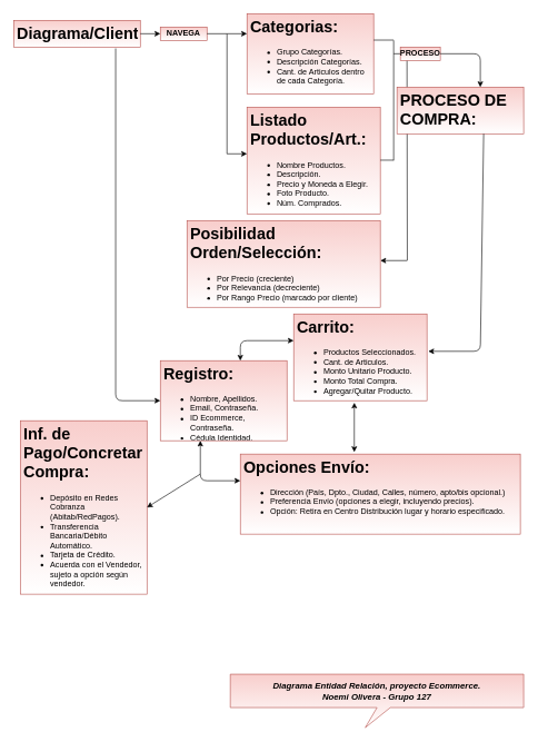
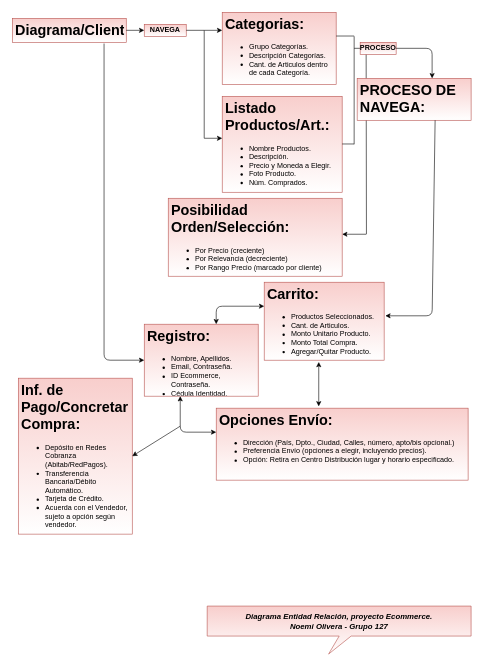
  <mxCell id="0" />
  <mxCell id="1" parent="0" />
  <mxCell id="2" value="&lt;h1&gt;Registro:&lt;/h1&gt;&lt;div&gt;&lt;ul&gt;&lt;li&gt;Nombre, Apellidos.&lt;/li&gt;&lt;li&gt;Email, Contraseña.&lt;/li&gt;&lt;li&gt;ID Ecommerce, Contraseña.&lt;/li&gt;&lt;li&gt;Cédula Identidad.&lt;/li&gt;&lt;/ul&gt;&lt;/div&gt;" style="text;html=1;strokeColor=#b85450;fillColor=#f8cecc;spacing=5;spacingTop=-20;whiteSpace=wrap;overflow=hidden;rounded=0;labelBackgroundColor=none;fontSize=12;gradientColor=#ffffff;" parent="1" vertex="1"><mxGeometry x="240" y="540" width="190" height="120" as="geometry" /></mxCell>
  <mxCell id="3" value="&lt;h1&gt;Diagrama/Cliente&lt;/h1&gt;" style="text;html=1;strokeColor=#b85450;fillColor=#f8cecc;spacing=5;spacingTop=-20;whiteSpace=wrap;overflow=hidden;rounded=0;labelBackgroundColor=none;fontSize=12;gradientColor=#ffffff;" parent="1" vertex="1"><mxGeometry x="20" y="30" width="190" height="40" as="geometry" /></mxCell>
  <mxCell id="4" value="&lt;h1&gt;Categorias:&lt;/h1&gt;&lt;div&gt;&lt;ul&gt;&lt;li&gt;Grupo Categorías.&lt;/li&gt;&lt;li&gt;Descripción Categorías.&lt;/li&gt;&lt;li&gt;Cant. de Articulos dentro de cada Categoría.&lt;/li&gt;&lt;/ul&gt;&lt;/div&gt;" style="text;html=1;strokeColor=#b85450;fillColor=#f8cecc;spacing=5;spacingTop=-20;whiteSpace=wrap;overflow=hidden;rounded=0;labelBackgroundColor=none;fontSize=12;gradientColor=#ffffff;gradientDirection=south;" parent="1" vertex="1"><mxGeometry x="370" y="20" width="190" height="120" as="geometry" /></mxCell>
  <mxCell id="5" value="&lt;h1&gt;Listado Productos/Art.:&lt;/h1&gt;&lt;div&gt;&lt;ul&gt;&lt;li&gt;Nombre Productos.&lt;/li&gt;&lt;li&gt;Descripción.&lt;/li&gt;&lt;li&gt;Precio y Moneda a Elegir.&lt;/li&gt;&lt;li&gt;Foto Producto.&lt;/li&gt;&lt;li&gt;Núm. Comprados.&lt;/li&gt;&lt;/ul&gt;&lt;/div&gt;" style="text;html=1;strokeColor=#b85450;fillColor=#f8cecc;spacing=5;spacingTop=-20;whiteSpace=wrap;overflow=hidden;rounded=0;labelBackgroundColor=none;fontSize=12;gradientColor=#ffffff;" parent="1" vertex="1"><mxGeometry x="370" y="160" width="200" height="160" as="geometry" /></mxCell>
  <mxCell id="6" value="NAVEGA" style="text;html=1;strokeColor=#b85450;fillColor=#f8cecc;align=center;verticalAlign=middle;whiteSpace=wrap;rounded=0;labelBackgroundColor=none;fontSize=12;gradientColor=#ffffff;fontStyle=1" parent="1" vertex="1"><mxGeometry x="240" y="40" width="70" height="20" as="geometry" /></mxCell>
  <mxCell id="7" value="" style="endArrow=classic;html=1;fontSize=12;" parent="1" edge="1"><mxGeometry width="50" height="50" relative="1" as="geometry"><mxPoint x="210" y="50" as="sourcePoint" /><mxPoint x="240" y="50" as="targetPoint" /></mxGeometry></mxCell>
  <mxCell id="8" value="" style="endArrow=none;html=1;fontSize=12;" parent="1" edge="1"><mxGeometry width="50" height="50" relative="1" as="geometry"><mxPoint x="310" y="50" as="sourcePoint" /><mxPoint x="340" y="50" as="targetPoint" /></mxGeometry></mxCell>
  <mxCell id="9" value="" style="endArrow=none;html=1;fontSize=12;" parent="1" edge="1"><mxGeometry width="50" height="50" relative="1" as="geometry"><mxPoint x="340" y="50" as="sourcePoint" /><mxPoint x="340" y="230" as="targetPoint" /></mxGeometry></mxCell>
  <mxCell id="10" value="" style="endArrow=classic;html=1;fontSize=12;" parent="1" edge="1"><mxGeometry width="50" height="50" relative="1" as="geometry"><mxPoint x="340" y="50" as="sourcePoint" /><mxPoint x="370" y="50" as="targetPoint" /></mxGeometry></mxCell>
  <mxCell id="11" value="" style="endArrow=classic;html=1;fontSize=12;" parent="1" edge="1"><mxGeometry width="50" height="50" relative="1" as="geometry"><mxPoint x="340" y="230" as="sourcePoint" /><mxPoint x="370" y="230" as="targetPoint" /></mxGeometry></mxCell>
  <mxCell id="12" value="" style="endArrow=none;html=1;fontSize=12;" parent="1" edge="1"><mxGeometry width="50" height="50" relative="1" as="geometry"><mxPoint x="590" y="60" as="sourcePoint" /><mxPoint x="590" y="240" as="targetPoint" /></mxGeometry></mxCell>
  <mxCell id="13" value="" style="endArrow=classic;html=1;fontSize=12;" parent="1" edge="1"><mxGeometry width="50" height="50" relative="1" as="geometry"><mxPoint x="610" y="390" as="sourcePoint" /><mxPoint x="570" y="390" as="targetPoint" /></mxGeometry></mxCell>
  <mxCell id="14" value="" style="endArrow=none;html=1;fontSize=12;" parent="1" edge="1"><mxGeometry width="50" height="50" relative="1" as="geometry"><mxPoint x="610" y="90" as="sourcePoint" /><mxPoint x="610.5" y="390" as="targetPoint" /></mxGeometry></mxCell>
  <mxCell id="15" value="" style="endArrow=none;html=1;fontSize=12;" parent="1" edge="1"><mxGeometry width="50" height="50" relative="1" as="geometry"><mxPoint x="590" y="80" as="sourcePoint" /><mxPoint x="600" y="80" as="targetPoint" /></mxGeometry></mxCell>
  <mxCell id="16" value="&lt;h1&gt;Posibilidad Orden/Selección:&lt;/h1&gt;&lt;div&gt;&lt;ul&gt;&lt;li&gt;Por Precio (creciente)&lt;/li&gt;&lt;li&gt;Por Relevancia (decreciente)&lt;/li&gt;&lt;li&gt;Por Rango Precio (marcado por cliente)&amp;nbsp;&lt;/li&gt;&lt;/ul&gt;&lt;/div&gt;&lt;div&gt;&lt;br&gt;&lt;/div&gt;" style="text;html=1;strokeColor=#b85450;fillColor=#f8cecc;spacing=5;spacingTop=-20;whiteSpace=wrap;overflow=hidden;rounded=0;labelBackgroundColor=none;fontSize=12;gradientColor=#ffffff;" parent="1" vertex="1"><mxGeometry x="280" y="330" width="290" height="130" as="geometry" /></mxCell>
  <mxCell id="17" value="" style="endArrow=none;html=1;fontSize=12;" parent="1" edge="1"><mxGeometry width="50" height="50" relative="1" as="geometry"><mxPoint x="570" y="239.5" as="sourcePoint" /><mxPoint x="590" y="239.5" as="targetPoint" /></mxGeometry></mxCell>
  <mxCell id="18" value="" style="endArrow=none;html=1;fontSize=12;" parent="1" edge="1"><mxGeometry width="50" height="50" relative="1" as="geometry"><mxPoint x="560" y="59.5" as="sourcePoint" /><mxPoint x="590" y="59.5" as="targetPoint" /></mxGeometry></mxCell>
  <mxCell id="19" value="&lt;h1&gt;Carrito:&lt;/h1&gt;&lt;div&gt;&lt;ul&gt;&lt;li&gt;Productos Seleccionados.&lt;/li&gt;&lt;li&gt;Cant. de Articulos.&lt;/li&gt;&lt;li&gt;Monto Unitario Producto.&lt;/li&gt;&lt;li&gt;Monto Total Compra.&lt;/li&gt;&lt;li&gt;Agregar/Quitar Producto.&lt;/li&gt;&lt;/ul&gt;&lt;/div&gt;" style="text;html=1;strokeColor=#b85450;fillColor=#f8cecc;spacing=5;spacingTop=-20;whiteSpace=wrap;overflow=hidden;rounded=0;labelBackgroundColor=none;fontSize=12;gradientColor=#ffffff;" parent="1" vertex="1"><mxGeometry x="440" y="470" width="200" height="130" as="geometry" /></mxCell>
  <mxCell id="20" value="PROCESO" style="rounded=0;whiteSpace=wrap;html=1;labelBackgroundColor=none;strokeColor=#b85450;fillColor=#f8cecc;fontSize=12;gradientColor=#ffffff;fontStyle=1" parent="1" vertex="1"><mxGeometry x="600" y="70" width="60" height="20" as="geometry" /></mxCell>
  <mxCell id="21" value="" style="endArrow=classic;html=1;fontSize=12;exitX=1;exitY=0.5;exitDx=0;exitDy=0;" parent="1" source="20" edge="1"><mxGeometry width="50" height="50" relative="1" as="geometry"><mxPoint x="660" y="90" as="sourcePoint" /><mxPoint x="720" y="130" as="targetPoint" /><Array as="points"><mxPoint x="720" y="80" /></Array></mxGeometry></mxCell>
- <mxCell id="22" value="&lt;h1&gt;PROCESO DE COMPRA:&lt;/h1&gt;" style="text;html=1;strokeColor=#b85450;fillColor=#f8cecc;spacing=5;spacingTop=-20;whiteSpace=wrap;overflow=hidden;rounded=0;labelBackgroundColor=none;fontSize=12;gradientColor=#ffffff;" parent="1" vertex="1"><mxGeometry x="595" y="130" width="190" height="70" as="geometry" /></mxCell>
+ <mxCell id="22" value="&lt;h1&gt;PROCESO DE NAVEGA:&lt;/h1&gt;" style="text;html=1;strokeColor=#b85450;fillColor=#f8cecc;spacing=5;spacingTop=-20;whiteSpace=wrap;overflow=hidden;rounded=0;labelBackgroundColor=none;fontSize=12;gradientColor=#ffffff;" parent="1" vertex="1"><mxGeometry x="595" y="130" width="190" height="70" as="geometry" /></mxCell>
  <mxCell id="23" value="" style="endArrow=classic;html=1;fontSize=12;entryX=1.01;entryY=0.431;entryDx=0;entryDy=0;entryPerimeter=0;" parent="1" target="19" edge="1"><mxGeometry width="50" height="50" relative="1" as="geometry"><mxPoint x="725" y="200" as="sourcePoint" /><mxPoint x="725" y="513" as="targetPoint" /><Array as="points"><mxPoint x="720" y="526" /></Array></mxGeometry></mxCell>
  <mxCell id="24" value="" style="endArrow=classic;html=1;fontSize=12;" parent="1" target="2" edge="1"><mxGeometry width="50" height="50" relative="1" as="geometry"><mxPoint x="173" y="72" as="sourcePoint" /><mxPoint x="-89.91" y="618.04" as="targetPoint" /><Array as="points"><mxPoint x="173" y="600" /></Array></mxGeometry></mxCell>
  <mxCell id="25" value="&lt;h1&gt;Opciones Envío:&lt;/h1&gt;&lt;div&gt;&lt;ul&gt;&lt;li&gt;Dirección (País, Dpto., Ciudad, Calles, número, apto/bis opcional.)&lt;/li&gt;&lt;li&gt;Preferencia Envío (opciones a elegir, incluyendo precios).&lt;/li&gt;&lt;li&gt;Opción: Retira en Centro Distribución lugar y horario especificado.&lt;/li&gt;&lt;/ul&gt;&lt;/div&gt;" style="text;html=1;strokeColor=#b85450;fillColor=#f8cecc;spacing=5;spacingTop=-20;whiteSpace=wrap;overflow=hidden;rounded=0;labelBackgroundColor=none;fontSize=12;gradientColor=#ffffff;" parent="1" vertex="1"><mxGeometry x="360" y="680" width="420" height="120" as="geometry" /></mxCell>
  <mxCell id="26" value="" style="endArrow=classic;startArrow=classic;html=1;fontSize=12;exitX=0.455;exitY=1.023;exitDx=0;exitDy=0;exitPerimeter=0;entryX=0.407;entryY=-0.025;entryDx=0;entryDy=0;entryPerimeter=0;" parent="1" source="19" target="25" edge="1"><mxGeometry width="50" height="50" relative="1" as="geometry"><mxPoint x="530" y="610" as="sourcePoint" /><mxPoint x="530" y="670" as="targetPoint" /></mxGeometry></mxCell>
  <mxCell id="27" value="" style="endArrow=classic;startArrow=classic;html=1;fontSize=12;" parent="1" edge="1"><mxGeometry width="50" height="50" relative="1" as="geometry"><mxPoint x="360" y="540" as="sourcePoint" /><mxPoint x="440" y="510" as="targetPoint" /><Array as="points"><mxPoint x="360" y="510" /></Array></mxGeometry></mxCell>
  <mxCell id="28" value="" style="endArrow=classic;startArrow=classic;html=1;fontSize=12;" parent="1" edge="1"><mxGeometry width="50" height="50" relative="1" as="geometry"><mxPoint x="360" y="720" as="sourcePoint" /><mxPoint x="300" y="660" as="targetPoint" /><Array as="points"><mxPoint x="300" y="720" /></Array></mxGeometry></mxCell>
  <mxCell id="29" value="&lt;h1&gt;Inf. de Pago/Concretar Compra:&lt;/h1&gt;&lt;div&gt;&lt;ul&gt;&lt;li&gt;Depósito en Redes Cobranza (Abitab/RedPagos).&lt;/li&gt;&lt;li&gt;Transferencia Bancaria/Débito Automático.&lt;/li&gt;&lt;li&gt;Tarjeta de Crédito.&lt;/li&gt;&lt;li&gt;Acuerda con el Vendedor, sujeto a opción según vendedor.&lt;/li&gt;&lt;/ul&gt;&lt;/div&gt;&lt;div&gt;&lt;br&gt;&lt;/div&gt;" style="text;html=1;strokeColor=#b85450;fillColor=#f8cecc;spacing=5;spacingTop=-20;whiteSpace=wrap;overflow=hidden;rounded=0;labelBackgroundColor=none;fontSize=12;gradientColor=#ffffff;" parent="1" vertex="1"><mxGeometry x="30" y="630" width="190" height="260" as="geometry" /></mxCell>
  <mxCell id="30" value="" style="endArrow=classic;html=1;fontSize=12;entryX=1;entryY=0.5;entryDx=0;entryDy=0;" parent="1" target="29" edge="1"><mxGeometry width="50" height="50" relative="1" as="geometry"><mxPoint x="300" y="710" as="sourcePoint" /><mxPoint x="350" y="780" as="targetPoint" /></mxGeometry></mxCell>
  <mxCell id="31" value="Diagrama Entidad Relación, proyecto Ecommerce.&lt;br style=&quot;font-size: 13px;&quot;&gt;Noemi Olivera - Grupo 127" style="shape=callout;whiteSpace=wrap;html=1;perimeter=calloutPerimeter;position2=0.46;fillColor=#f8cecc;strokeColor=#b85450;gradientColor=#ffffff;fontStyle=3;fontSize=13;" parent="1" vertex="1"><mxGeometry x="345" y="1010" width="440" height="80" as="geometry" /></mxCell>
